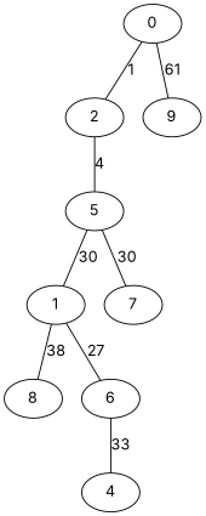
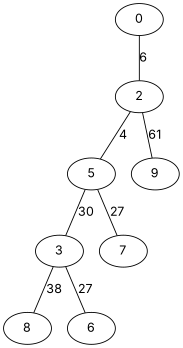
  graph {
    fontname=Inter
    node [fontname=Inter]
    edge [fontname=Inter]
    0
    2
    5
    9
-   1
+   1 [label=3]
    8
    6
    7
-   4
-   0 -- 2 [label=1]
+   0 -- 2 [label=6]
    2 -- 5 [label=4]
-   0 -- 9 [label=61]
+   2 -- 9 [label=61]
    5 -- 1 [label=30]
-   5 -- 7 [label=30]
+   5 -- 7 [label=27]
    1 -- 8 [label=38]
    1 -- 6 [label=27]
-   6 -- 4 [label=33]
  }
